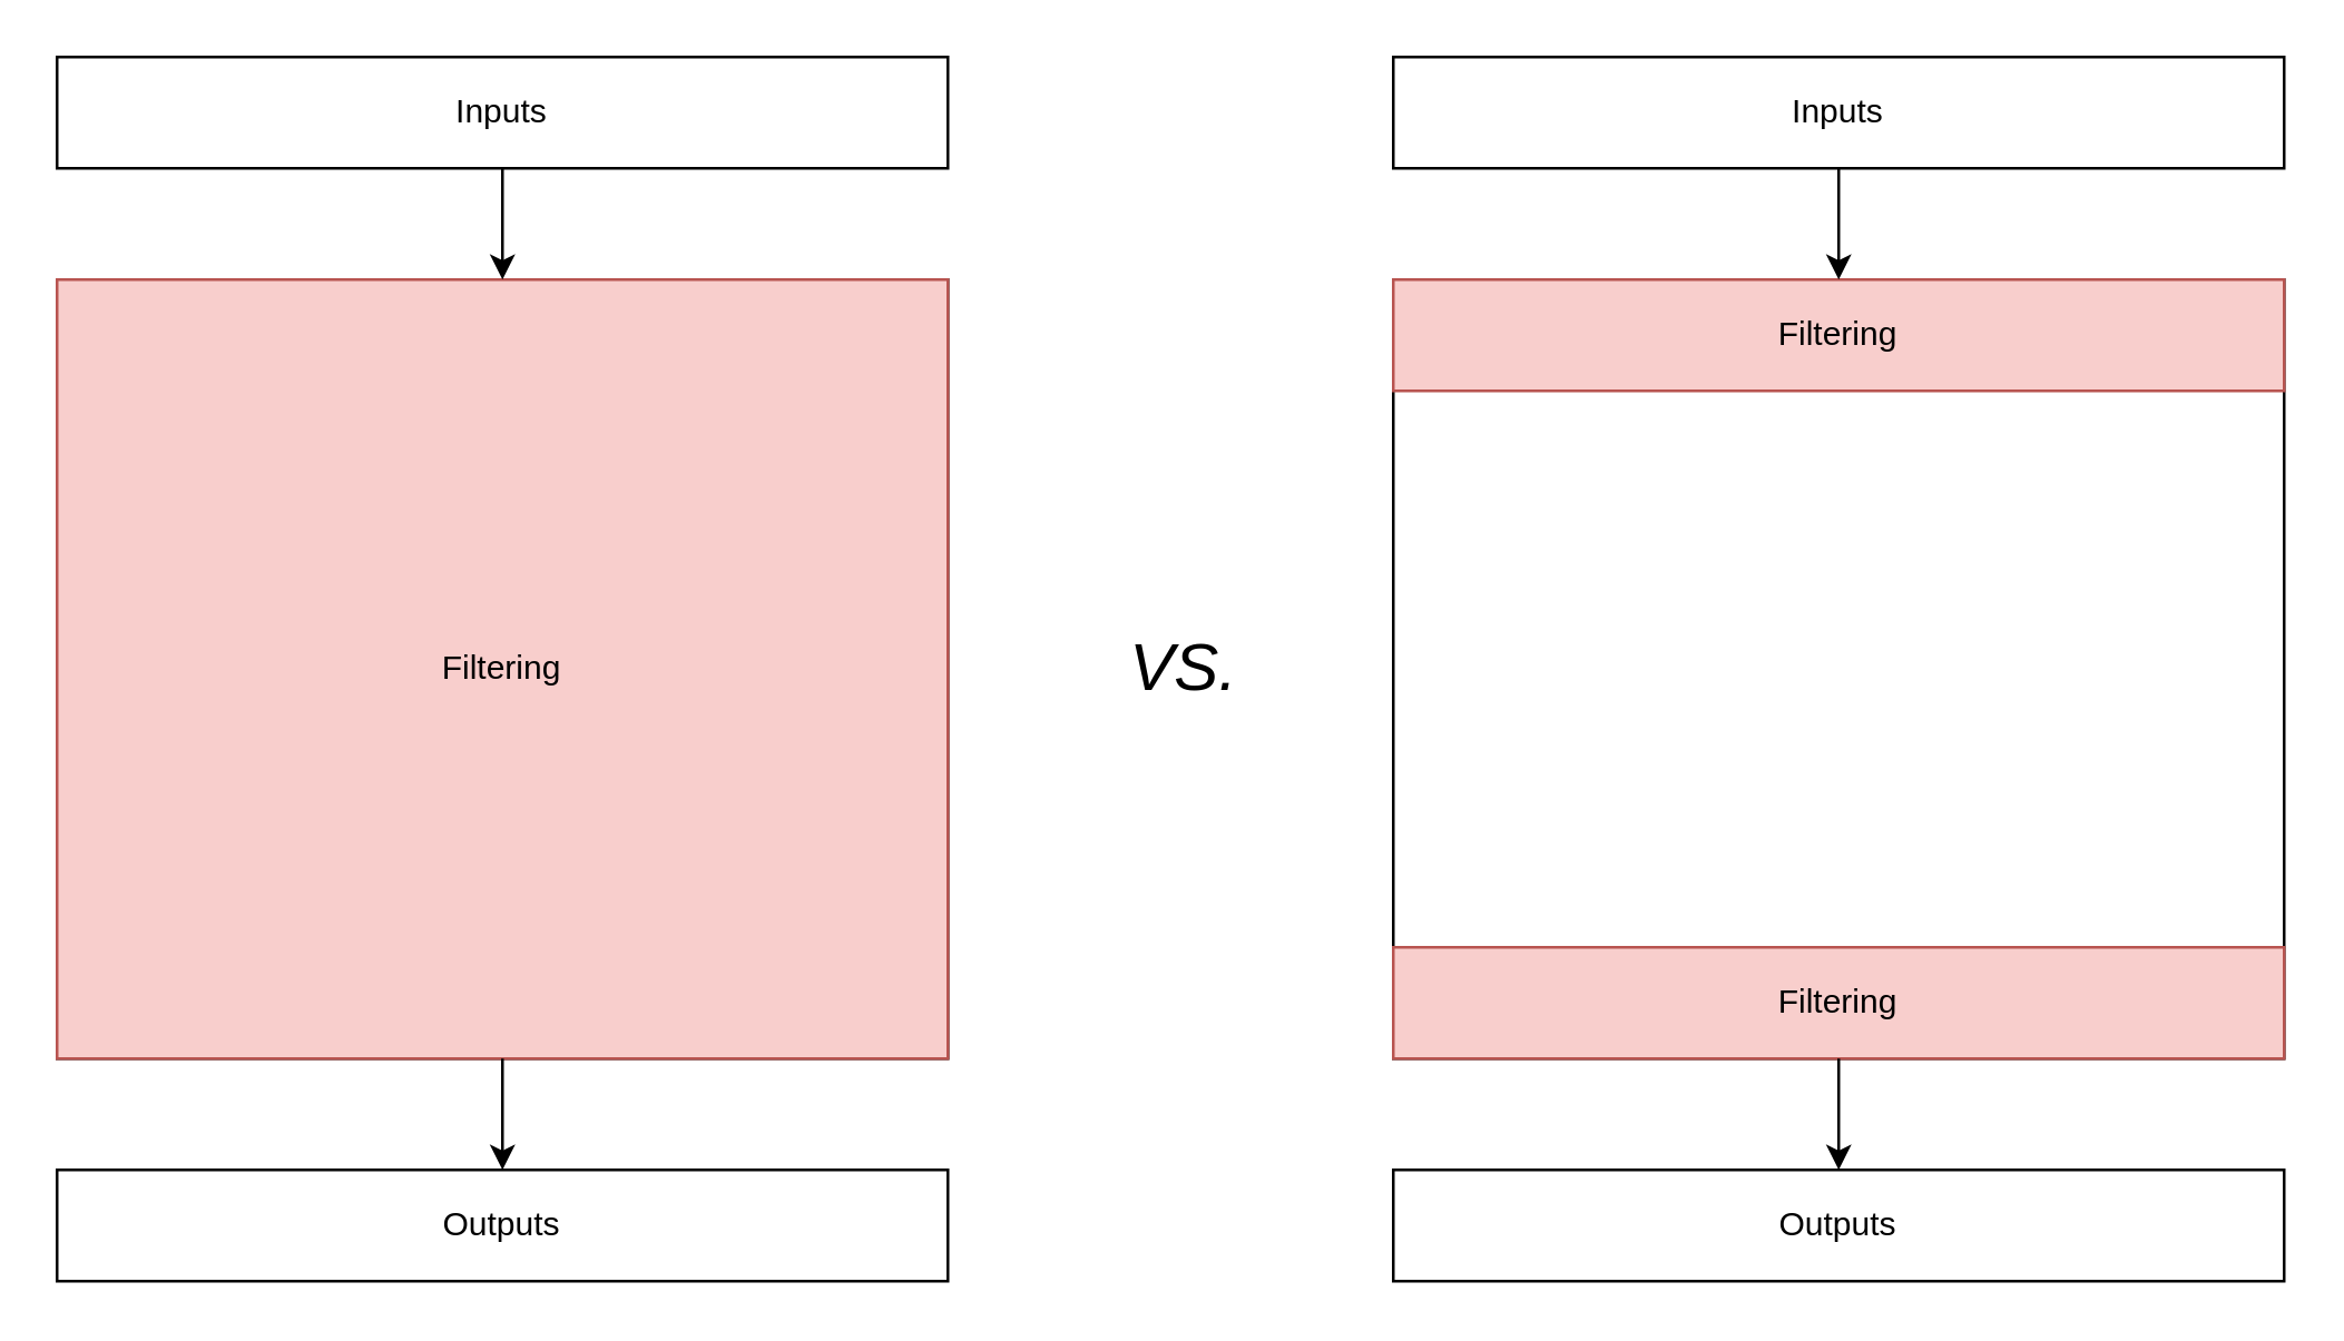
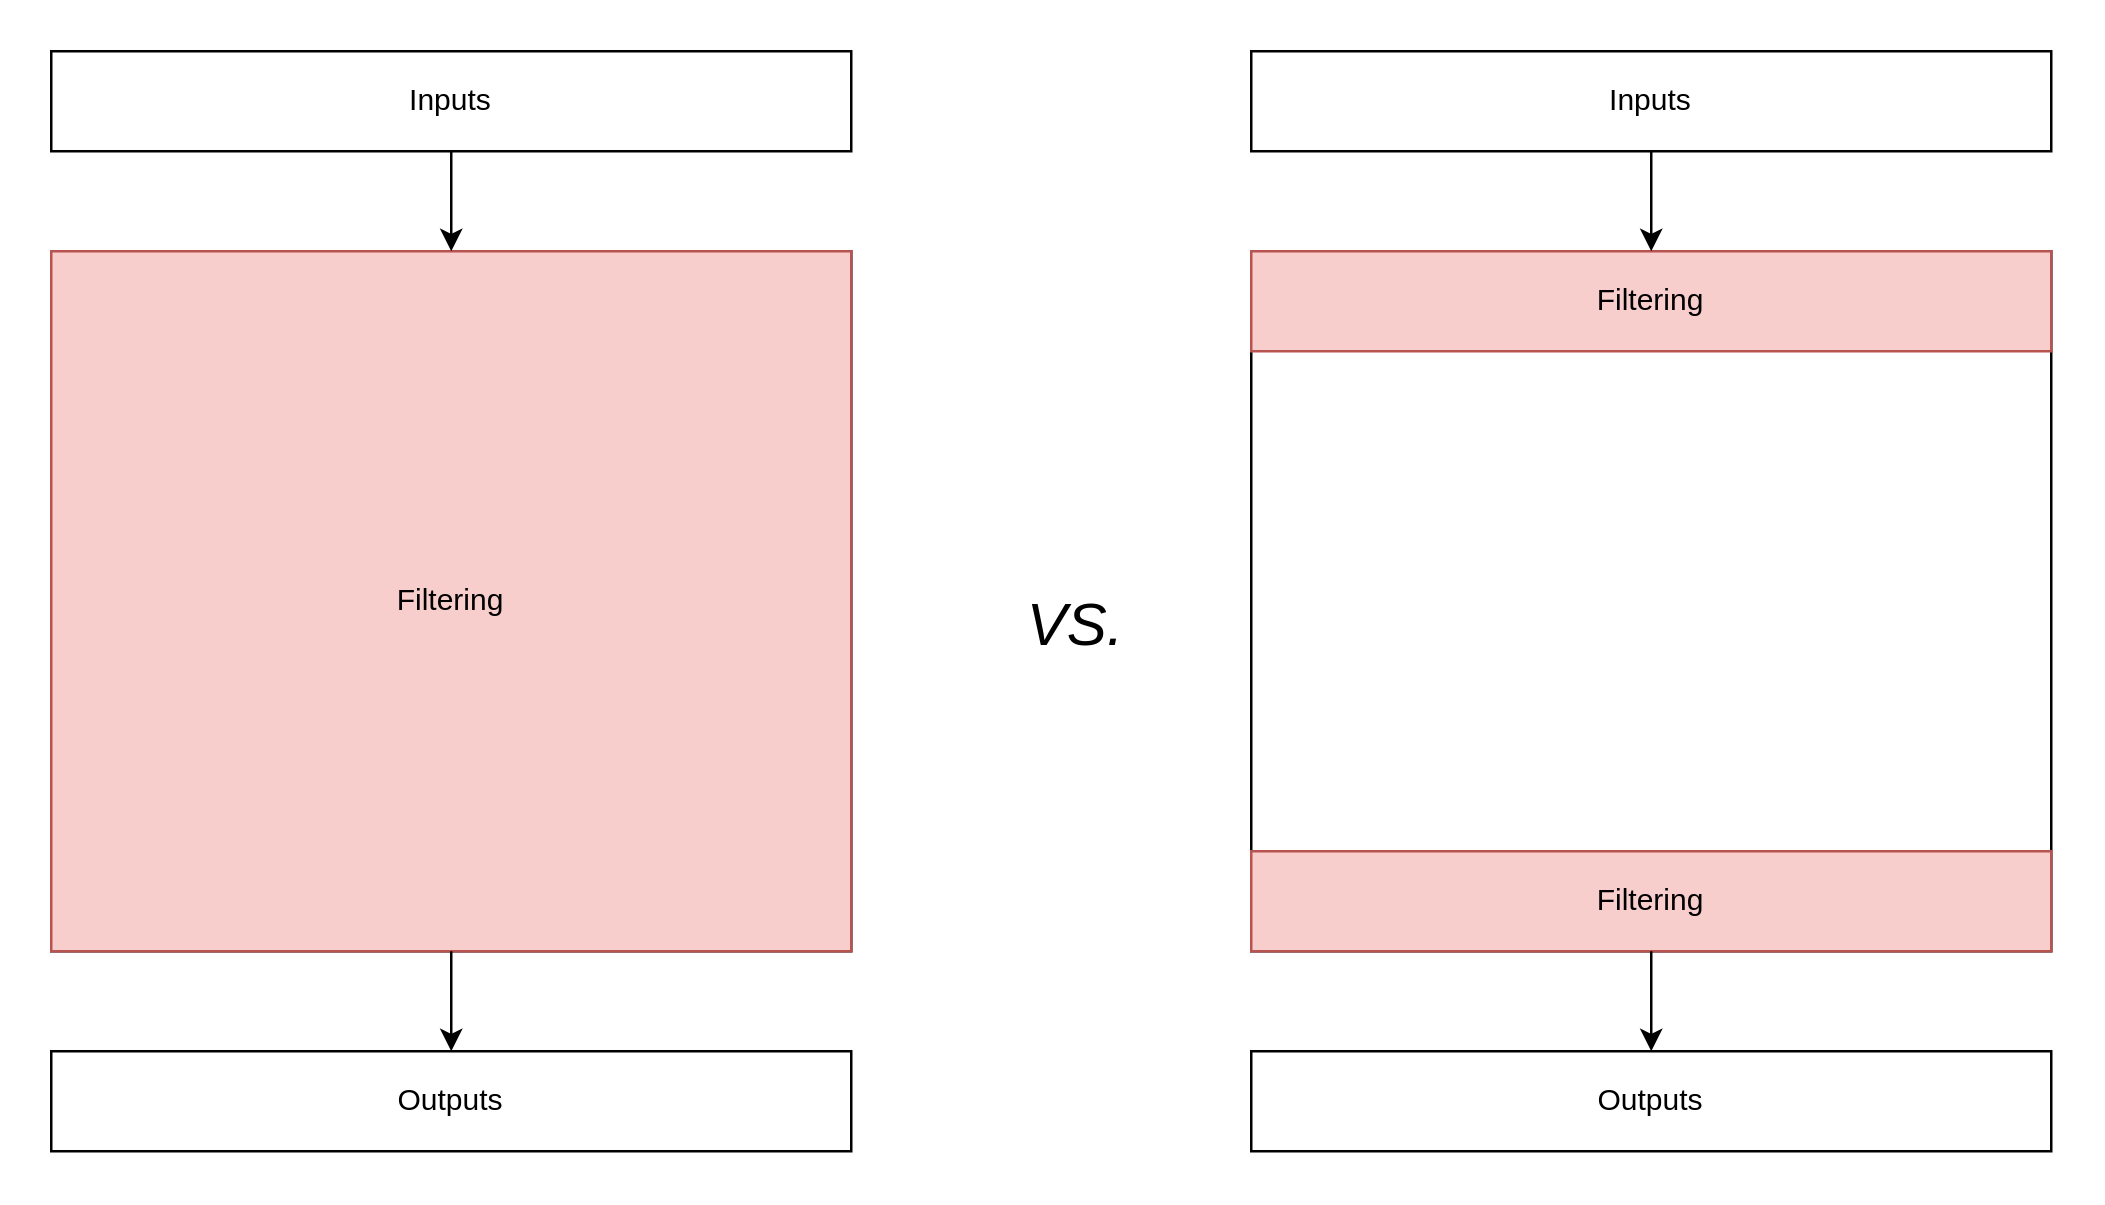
  <mxCell id="0" />
  <mxCell id="1" parent="0" />
  <mxCell id="2" value="" style="rounded=0;whiteSpace=wrap;html=1;" vertex="1" parent="1"><mxGeometry x="20" y="100" width="320" height="280" as="geometry" /></mxCell>
  <mxCell id="3" value="" style="rounded=0;whiteSpace=wrap;html=1;" vertex="1" parent="1"><mxGeometry x="20" y="20" width="320" height="40" as="geometry" /></mxCell>
  <mxCell id="4" value="Inputs" style="text;html=1;strokeColor=none;fillColor=none;align=center;verticalAlign=middle;whiteSpace=wrap;rounded=0;" vertex="1" parent="1"><mxGeometry x="160" y="30" width="40" height="20" as="geometry" /></mxCell>
  <mxCell id="5" value="" style="rounded=0;whiteSpace=wrap;html=1;" vertex="1" parent="1"><mxGeometry x="20" y="420" width="320" height="40" as="geometry" /></mxCell>
  <mxCell id="6" value="Outputs" style="text;html=1;strokeColor=none;fillColor=none;align=center;verticalAlign=middle;whiteSpace=wrap;rounded=0;" vertex="1" parent="1"><mxGeometry x="160" y="430" width="40" height="20" as="geometry" /></mxCell>
  <mxCell id="7" value="" style="rounded=0;whiteSpace=wrap;html=1;fillColor=#f8cecc;strokeColor=#b85450;" vertex="1" parent="1"><mxGeometry x="20" y="100" width="320" height="280" as="geometry" /></mxCell>
  <mxCell id="8" value="Filtering" style="text;html=1;strokeColor=none;fillColor=none;align=center;verticalAlign=middle;whiteSpace=wrap;rounded=0;" vertex="1" parent="1"><mxGeometry x="160" y="230" width="40" height="20" as="geometry" /></mxCell>
  <mxCell id="9" value="" style="rounded=0;whiteSpace=wrap;html=1;" vertex="1" parent="1"><mxGeometry x="500" y="100" width="320" height="280" as="geometry" /></mxCell>
  <mxCell id="10" value="" style="rounded=0;whiteSpace=wrap;html=1;fillColor=#f8cecc;strokeColor=#b85450;" vertex="1" parent="1"><mxGeometry x="500" y="100" width="320" height="40" as="geometry" /></mxCell>
  <mxCell id="11" value="" style="rounded=0;whiteSpace=wrap;html=1;fillColor=#f8cecc;strokeColor=#b85450;" vertex="1" parent="1"><mxGeometry x="500" y="340" width="320" height="40" as="geometry" /></mxCell>
  <mxCell id="12" value="Filtering" style="text;html=1;strokeColor=none;fillColor=none;align=center;verticalAlign=middle;whiteSpace=wrap;rounded=0;" vertex="1" parent="1"><mxGeometry x="640" y="110" width="40" height="20" as="geometry" /></mxCell>
  <mxCell id="13" value="Filtering" style="text;html=1;strokeColor=none;fillColor=none;align=center;verticalAlign=middle;whiteSpace=wrap;rounded=0;" vertex="1" parent="1"><mxGeometry x="640" y="350" width="40" height="20" as="geometry" /></mxCell>
  <mxCell id="14" value="" style="rounded=0;whiteSpace=wrap;html=1;" vertex="1" parent="1"><mxGeometry x="500" y="20" width="320" height="40" as="geometry" /></mxCell>
  <mxCell id="15" value="Inputs" style="text;html=1;strokeColor=none;fillColor=none;align=center;verticalAlign=middle;whiteSpace=wrap;rounded=0;" vertex="1" parent="1"><mxGeometry x="640" y="30" width="40" height="20" as="geometry" /></mxCell>
  <mxCell id="16" value="" style="rounded=0;whiteSpace=wrap;html=1;" vertex="1" parent="1"><mxGeometry x="500" y="420" width="320" height="40" as="geometry" /></mxCell>
  <mxCell id="17" value="Outputs" style="text;html=1;strokeColor=none;fillColor=none;align=center;verticalAlign=middle;whiteSpace=wrap;rounded=0;" vertex="1" parent="1"><mxGeometry x="640" y="430" width="40" height="20" as="geometry" /></mxCell>
  <mxCell id="18" value="" style="endArrow=classic;html=1;exitX=0.5;exitY=1;exitDx=0;exitDy=0;entryX=0.5;entryY=0;entryDx=0;entryDy=0;" edge="1" parent="1" source="3" target="7"><mxGeometry width="50" height="50" relative="1" as="geometry"><mxPoint x="200" y="-50" as="sourcePoint" /><mxPoint x="250" y="-100" as="targetPoint" /></mxGeometry></mxCell>
  <mxCell id="19" value="" style="endArrow=classic;html=1;exitX=0.5;exitY=1;exitDx=0;exitDy=0;entryX=0.5;entryY=0;entryDx=0;entryDy=0;" edge="1" parent="1" source="7" target="5"><mxGeometry width="50" height="50" relative="1" as="geometry"><mxPoint x="390" y="260" as="sourcePoint" /><mxPoint x="440" y="210" as="targetPoint" /></mxGeometry></mxCell>
  <mxCell id="20" value="" style="endArrow=classic;html=1;exitX=0.5;exitY=1;exitDx=0;exitDy=0;entryX=0.5;entryY=0;entryDx=0;entryDy=0;" edge="1" parent="1" source="14" target="10"><mxGeometry width="50" height="50" relative="1" as="geometry"><mxPoint x="700" y="0" as="sourcePoint" /><mxPoint x="750" y="-50" as="targetPoint" /></mxGeometry></mxCell>
  <mxCell id="21" value="" style="endArrow=classic;html=1;exitX=0.5;exitY=1;exitDx=0;exitDy=0;entryX=0.5;entryY=0;entryDx=0;entryDy=0;" edge="1" parent="1" source="11" target="16"><mxGeometry width="50" height="50" relative="1" as="geometry"><mxPoint x="630" y="530" as="sourcePoint" /><mxPoint x="680" y="480" as="targetPoint" /></mxGeometry></mxCell>
- <mxCell id="22" value="&lt;i&gt;&lt;font style=&quot;font-size: 24px&quot;&gt;VS.&lt;/font&gt;&lt;/i&gt;" style="text;html=1;strokeColor=none;fillColor=none;align=center;verticalAlign=middle;whiteSpace=wrap;rounded=0;" vertex="1" parent="1"><mxGeometry x="405" y="230" width="40" height="20" as="geometry" /></mxCell>
+ <mxCell id="22" value="&lt;i&gt;&lt;font style=&quot;font-size: 24px&quot;&gt;VS.&lt;/font&gt;&lt;/i&gt;" style="text;html=1;strokeColor=none;fillColor=none;align=center;verticalAlign=middle;whiteSpace=wrap;rounded=0;" vertex="1" parent="1"><mxGeometry x="410" y="240" width="40" height="20" as="geometry" /></mxCell>
